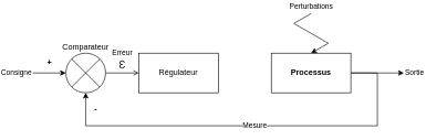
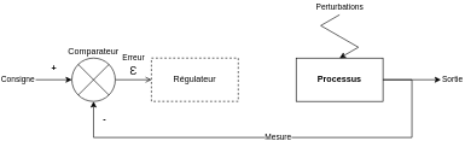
  <mxCell id="0" />
  <mxCell id="1" parent="0" />
  <mxCell id="2" value="Sortie" style="edgeStyle=orthogonalEdgeStyle;rounded=0;orthogonalLoop=1;jettySize=auto;html=1;exitX=1;exitY=0.5;exitDx=0;exitDy=0;align=left;" edge="1" parent="1" source="4"><mxGeometry x="1" relative="1" as="geometry"><mxPoint x="580" y="110" as="targetPoint" /><mxPoint as="offset" /></mxGeometry></mxCell>
  <mxCell id="3" value="Mesure" style="edgeStyle=orthogonalEdgeStyle;rounded=0;orthogonalLoop=1;jettySize=auto;html=1;entryX=0.5;entryY=1;entryDx=0;entryDy=0;" edge="1" parent="1" target="10"><mxGeometry relative="1" as="geometry"><mxPoint x="500" y="110" as="sourcePoint" /><mxPoint x="100" y="140" as="targetPoint" /><Array as="points"><mxPoint x="540" y="110" /><mxPoint x="540" y="190" /><mxPoint x="100" y="190" /></Array></mxGeometry></mxCell>
  <mxCell id="4" value="&lt;b&gt;Processus&lt;/b&gt;" style="rounded=0;whiteSpace=wrap;html=1;" vertex="1" parent="1"><mxGeometry x="380" y="80" width="120" height="60" as="geometry" /></mxCell>
- <mxCell id="5" value="Régulateur" style="rounded=0;whiteSpace=wrap;html=1;" vertex="1" parent="1"><mxGeometry x="180" y="80" width="120" height="60" as="geometry" /></mxCell>
+ <mxCell id="5" value="Régulateur" style="rounded=0;whiteSpace=wrap;html=1;dashed=1;" vertex="1" parent="1"><mxGeometry x="180" y="80" width="120" height="60" as="geometry" /></mxCell>
  <mxCell id="6" value="Erreur&lt;br&gt;&lt;span style=&quot;color: rgb(17, 17, 17); font-family: Roboto, Helvetica, sans-serif; font-size: 16px; text-align: left;&quot;&gt;Ɛ&lt;/span&gt;" style="rounded=0;orthogonalLoop=1;jettySize=auto;html=1;exitX=1;exitY=0.5;exitDx=0;exitDy=0;endArrow=open;" edge="1" parent="1" source="10" target="5"><mxGeometry y="20" relative="1" as="geometry"><mxPoint x="150" y="140" as="sourcePoint" /><mxPoint as="offset" /></mxGeometry></mxCell>
  <mxCell id="7" value="Consigne" style="endArrow=classic;html=1;rounded=0;entryX=0;entryY=0.5;entryDx=0;entryDy=0;align=right;" edge="1" parent="1" target="10"><mxGeometry x="-1" width="50" height="50" relative="1" as="geometry"><mxPoint x="20" y="110" as="sourcePoint" /><mxPoint x="70" y="110" as="targetPoint" /><mxPoint as="offset" /></mxGeometry></mxCell>
  <mxCell id="8" value="-" style="text;html=1;resizable=0;autosize=1;align=center;verticalAlign=middle;points=[];fillColor=none;strokeColor=none;rounded=0;fontStyle=1" vertex="1" parent="1"><mxGeometry x="100" y="150" width="30" height="30" as="geometry" /></mxCell>
  <mxCell id="9" value="&lt;b&gt;+&lt;/b&gt;" style="text;html=1;resizable=0;autosize=1;align=center;verticalAlign=middle;points=[];fillColor=none;strokeColor=none;rounded=0;" vertex="1" parent="1"><mxGeometry x="30" y="80" width="30" height="30" as="geometry" /></mxCell>
  <mxCell id="10" value="&lt;div style=&quot;&quot;&gt;&lt;span style=&quot;background-color: initial;&quot;&gt;Comparateur&lt;/span&gt;&lt;/div&gt;" style="shape=sumEllipse;perimeter=ellipsePerimeter;whiteSpace=wrap;html=1;backgroundOutline=1;align=center;verticalAlign=bottom;labelPosition=center;verticalLabelPosition=top;" vertex="1" parent="1"><mxGeometry x="70" y="80" width="60" height="60" as="geometry" /></mxCell>
  <mxCell id="11" value="Perturbations" style="edgeStyle=isometricEdgeStyle;endArrow=none;html=1;rounded=0;strokeColor=default;startArrow=classic;startFill=1;verticalAlign=middle;exitX=0.5;exitY=0;exitDx=0;exitDy=0;" edge="1" parent="1" source="4"><mxGeometry x="1" y="10" width="50" height="100" relative="1" as="geometry"><mxPoint x="440" y="80" as="sourcePoint" /><mxPoint x="440" y="20" as="targetPoint" /><mxPoint x="5" y="-1" as="offset" /></mxGeometry></mxCell>
